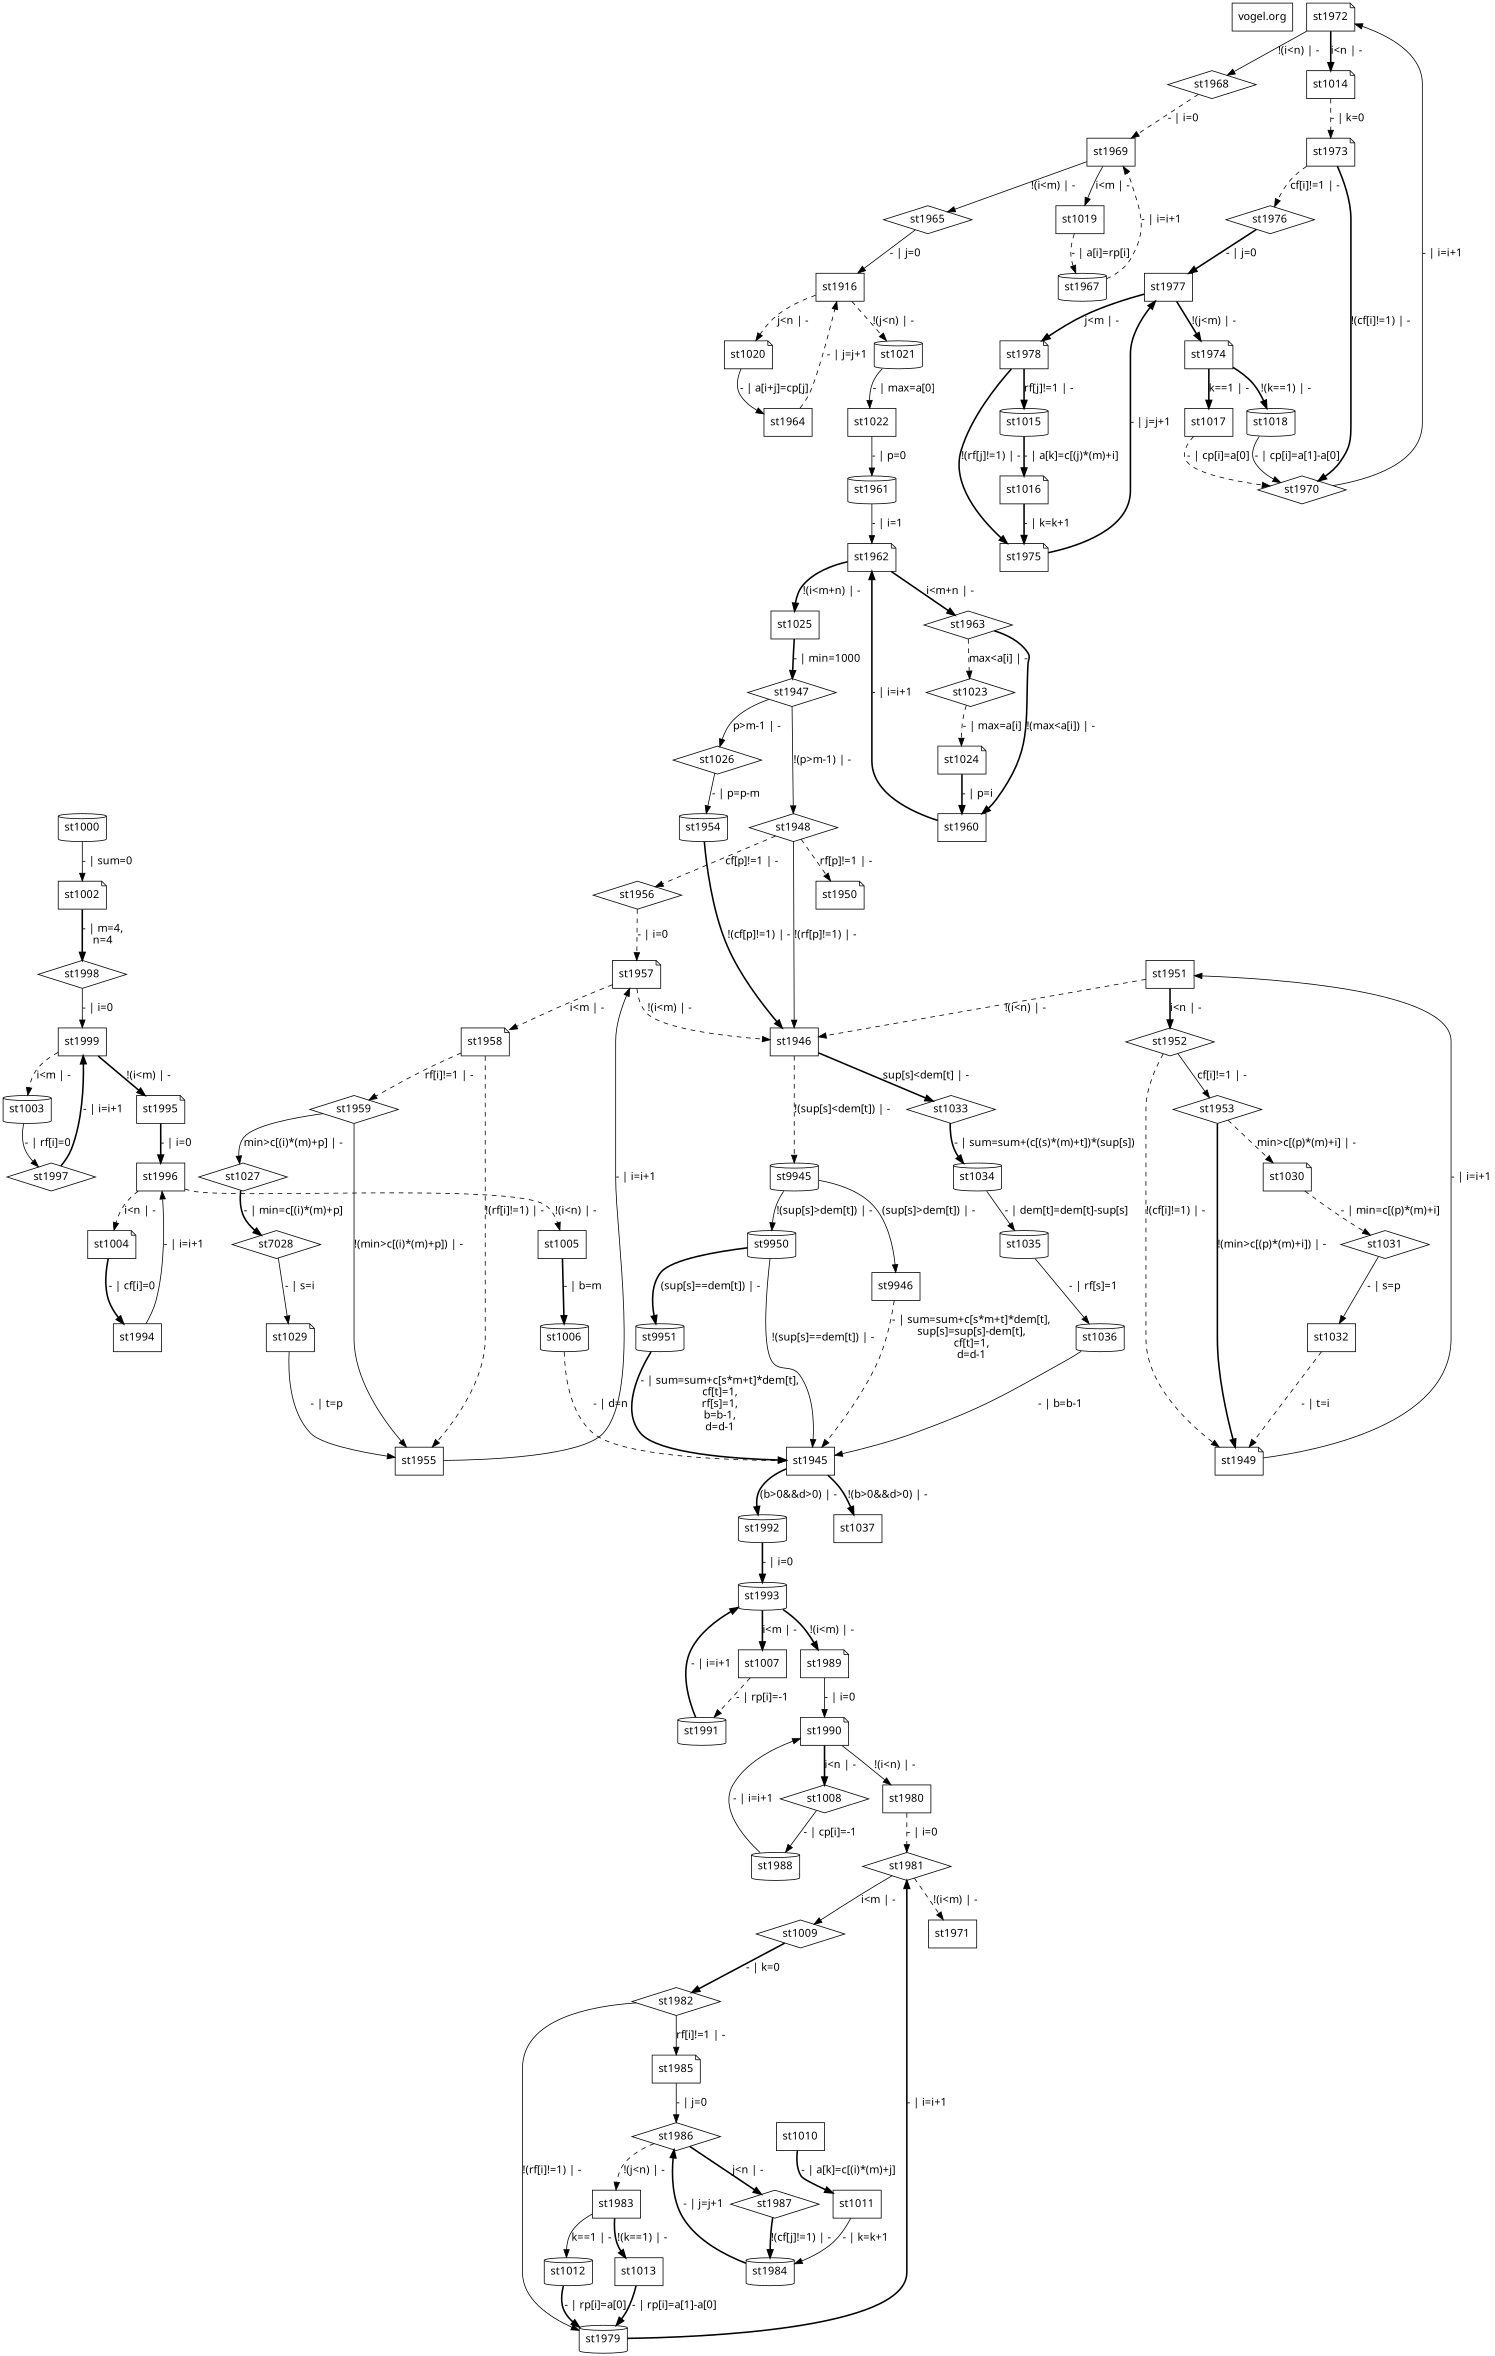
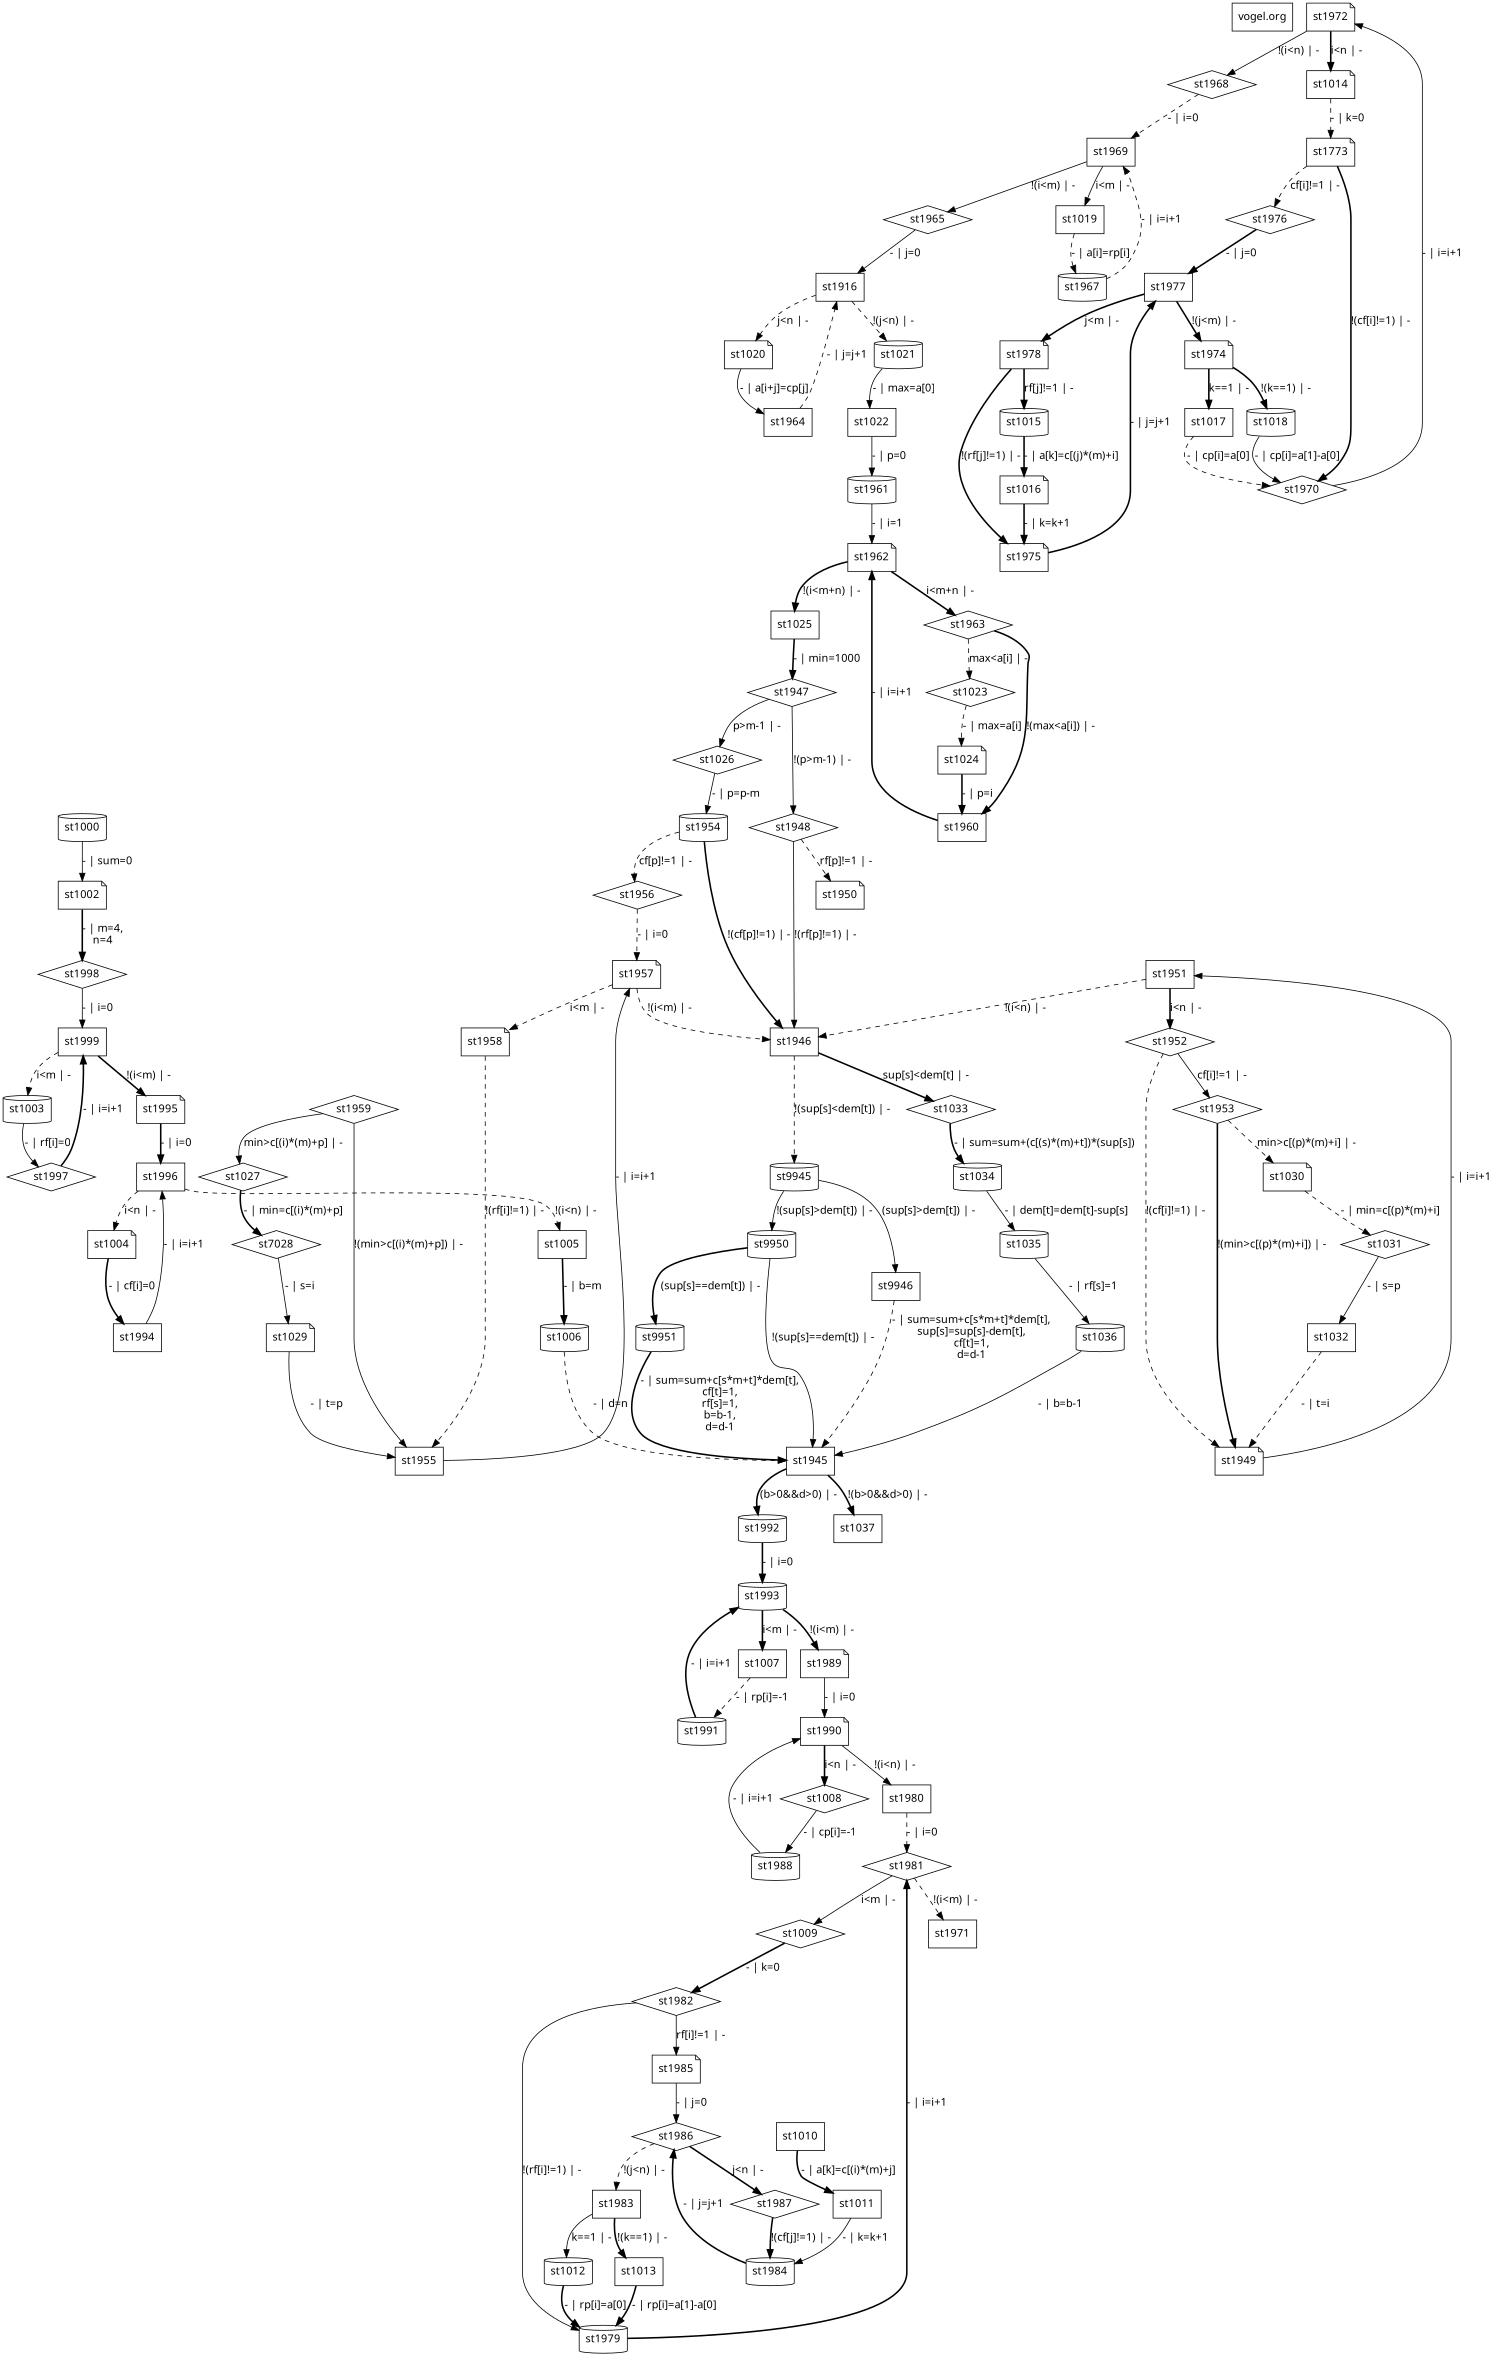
  digraph {
    fontname="Noto Sans"
    node [fontname="Noto Sans" shape=box]
    edge [fontname="Noto Sans" style=bold]
    "vogel.org"
    st1000 [shape=cylinder]
    st1002 [shape=note]
    st1998 [shape=diamond]
    st1999
    st1003 [shape=cylinder]
    st1995 [shape=note]
    st1997 [shape=diamond]
    st1996
    st1004 [shape=note]
    st1005
    st1994
    st1006 [shape=cylinder]
    st1945
    st1992 [shape=cylinder]
    st1037
    st1993 [shape=cylinder]
    st1007
    st1989 [shape=note]
    st1991 [shape=cylinder]
    st1990 [shape=note]
    st1008 [shape=diamond]
    st1980
    st1988 [shape=cylinder]
    st1981 [shape=diamond]
    st1009 [shape=diamond]
    st1971
    st1982 [shape=diamond]
    st1985 [shape=note]
    st1979 [shape=cylinder]
    st1972 [shape=note]
    st1014 [shape=note]
    st1968 [shape=diamond]
    st1986 [shape=diamond]
    st1987 [shape=diamond]
    st1983
    st1984 [shape=cylinder]
    st1012 [shape=cylinder]
    st1013
    st1010
    st1011
-   st1973 [shape=note]
+   st1973 [shape=note label=st1773]
    st1969
    st1976 [shape=diamond]
    st1970 [shape=diamond]
    st1019
    st1965 [shape=diamond]
    st1977
    st1978 [shape=note]
    st1974 [shape=note]
    st1015 [shape=cylinder]
    st1975 [shape=note]
    st1017
    st1018 [shape=cylinder]
    st1016 [shape=note]
    st1967 [shape=cylinder]
    n57 [label=st1916]
    st1020 [shape=note]
    st1021 [shape=cylinder]
    st1964
    st1022
    st1961 [shape=cylinder]
    st1962 [shape=note]
    st1963 [shape=diamond]
    st1025
    st1023 [shape=diamond]
    st1960
    st1947 [shape=diamond]
    st1024 [shape=note]
    st1026 [shape=diamond]
    st1948 [shape=diamond]
    st1954 [shape=cylinder]
    st1946
    st1950 [shape=note]
    st1956 [shape=diamond]
    st1033 [shape=diamond]
    st9945 [shape=cylinder]
    st1957 [shape=note]
    st1958 [shape=note]
    st1034 [shape=cylinder]
    st9946
    st9950 [shape=cylinder]
    st1959 [shape=diamond]
    st1955
    st1027 [shape=diamond]
    n86 [label=st7028 shape=diamond]
    st1029 [shape=note]
    st1951
    st1952 [shape=diamond]
    st1953 [shape=diamond]
    st1949 [shape=note]
    st1030 [shape=note]
    st1031 [shape=diamond]
    st1032
    st1035 [shape=cylinder]
    st9951 [shape=cylinder]
    st1036 [shape=cylinder]
    st1000 -> st1002 [label="- | sum=0" style=solid]
    st1002 -> st1998 [label="- | m=4,\nn=4"]
    st1998 -> st1999 [label="- | i=0" style=solid]
    st1999 -> st1003 [label="i<m | -" style=dashed]
    st1999 -> st1995 [label="!(i<m) | -"]
    st1003 -> st1997 [label="- | rf[i]=0" style=solid]
    st1995 -> st1996 [label="- | i=0"]
    st1997 -> st1999 [label="- | i=i+1"]
    st1996 -> st1004 [label="i<n | -" style=dashed]
    st1996 -> st1005 [label="!(i<n) | -" style=dashed]
    st1004 -> st1994 [label="- | cf[i]=0"]
    st1005 -> st1006 [label="- | b=m"]
    st1994 -> st1996 [label="- | i=i+1" style=solid]
    st1006 -> st1945 [label="- | d=n" style=dashed]
    st1945 -> st1992 [label="(b>0&&d>0) | -"]
    st1945 -> st1037 [label="!(b>0&&d>0) | -"]
    st1992 -> st1993 [label="- | i=0"]
    st1993 -> st1007 [label="i<m | -"]
    st1993 -> st1989 [label="!(i<m) | -"]
    st1007 -> st1991 [label="- | rp[i]=-1" style=dashed]
    st1989 -> st1990 [label="- | i=0" style=solid]
    st1991 -> st1993 [label="- | i=i+1"]
    st1990 -> st1008 [label="i<n | -"]
    st1990 -> st1980 [label="!(i<n) | -" style=solid]
    st1008 -> st1988 [label="- | cp[i]=-1" style=solid]
    st1980 -> st1981 [label="- | i=0" style=dashed]
    st1988 -> st1990 [label="- | i=i+1" style=solid]
    st1981 -> st1009 [label="i<m | -" style=solid]
    st1981 -> st1971 [label="!(i<m) | -" style=dashed]
    st1009 -> st1982 [label="- | k=0"]
    st1982 -> st1985 [label="rf[i]!=1 | -" style=solid]
    st1982 -> st1979 [label="!(rf[i]!=1) | -" style=solid]
    st1985 -> st1986 [label="- | j=0" style=solid]
    st1979 -> st1981 [label="- | i=i+1"]
    st1972 -> st1014 [label="i<n | -"]
    st1972 -> st1968 [label="!(i<n) | -" style=solid]
    st1014 -> st1973 [label="- | k=0" style=dashed]
    st1968 -> st1969 [label="- | i=0" style=dashed]
    st1986 -> st1987 [label="j<n | -"]
    st1986 -> st1983 [label="!(j<n) | -" style=dashed]
    st1987 -> st1984 [label="!(cf[j]!=1) | -"]
    st1983 -> st1012 [label="k==1 | -" style=solid]
    st1983 -> st1013 [label="!(k==1) | -"]
    st1984 -> st1986 [label="- | j=j+1"]
    st1012 -> st1979 [label="- | rp[i]=a[0]"]
    st1013 -> st1979 [label="- | rp[i]=a[1]-a[0]"]
    st1010 -> st1011 [label="- | a[k]=c[(i)*(m)+j]"]
    st1011 -> st1984 [label="- | k=k+1" style=solid]
    st1973 -> st1976 [label="cf[i]!=1 | -" style=dashed]
    st1973 -> st1970 [label="!(cf[i]!=1) | -"]
    st1969 -> st1019 [label="i<m | -" style=solid]
    st1969 -> st1965 [label="!(i<m) | -" style=solid]
    st1976 -> st1977 [label="- | j=0"]
    st1970 -> st1972 [label="- | i=i+1" style=solid]
    st1019 -> st1967 [label="- | a[i]=rp[i]" style=dashed]
    st1965 -> n57 [label="- | j=0" style=solid]
    st1977 -> st1978 [label="j<m | -"]
    st1977 -> st1974 [label="!(j<m) | -"]
    st1978 -> st1015 [label="rf[j]!=1 | -"]
    st1978 -> st1975 [label="!(rf[j]!=1) | -"]
    st1974 -> st1017 [label="k==1 | -"]
    st1974 -> st1018 [label="!(k==1) | -"]
    st1015 -> st1016 [label="- | a[k]=c[(j)*(m)+i]"]
    st1975 -> st1977 [label="- | j=j+1"]
    st1017 -> st1970 [label="- | cp[i]=a[0]" style=dashed]
    st1018 -> st1970 [label="- | cp[i]=a[1]-a[0]" style=solid]
    st1016 -> st1975 [label="- | k=k+1"]
    st1967 -> st1969 [label="- | i=i+1" style=dashed]
    n57 -> st1020 [label="j<n | -" style=dashed]
    n57 -> st1021 [label="!(j<n) | -" style=dashed]
    st1020 -> st1964 [label="- | a[i+j]=cp[j]" style=solid]
    st1021 -> st1022 [label="- | max=a[0]" style=solid]
    st1964 -> n57 [label="- | j=j+1" style=dashed]
    st1022 -> st1961 [label="- | p=0" style=solid]
    st1961 -> st1962 [label="- | i=1" style=solid]
    st1962 -> st1963 [label="i<m+n | -"]
    st1962 -> st1025 [label="!(i<m+n) | -"]
    st1963 -> st1023 [label="max<a[i] | -" style=dashed]
    st1963 -> st1960 [label="!(max<a[i]) | -"]
    st1025 -> st1947 [label="- | min=1000"]
    st1023 -> st1024 [label="- | max=a[i]" style=dashed]
    st1960 -> st1962 [label="- | i=i+1"]
    st1947 -> st1026 [label="p>m-1 | -" style=solid]
    st1947 -> st1948 [label="!(p>m-1) | -" style=solid]
    st1024 -> st1960 [label="- | p=i"]
    st1026 -> st1954 [label="- | p=p-m" style=solid]
    st1948 -> st1946 [label="!(rf[p]!=1) | -" style=solid]
    st1948 -> st1950 [label="rf[p]!=1 | -" style=dashed]
    st1954 -> st1946 [label="!(cf[p]!=1) | -"]
-   st1948 -> st1956 [label="cf[p]!=1 | -" style=dashed]
+   st1954 -> st1956 [label="cf[p]!=1 | -" style=dashed]
    st1946 -> st1033 [label="sup[s]<dem[t] | -"]
    st1946 -> st9945 [label="!(sup[s]<dem[t]) | -" style=dashed]
    st1956 -> st1957 [label="- | i=0" style=dashed]
    st1033 -> st1034 [label="- | sum=sum+(c[(s)*(m)+t])*(sup[s])"]
    st9945 -> st9946 [label="(sup[s]>dem[t]) | -" style=solid]
    st9945 -> st9950 [label="!(sup[s]>dem[t]) | -" style=solid]
    st1957 -> st1946 [label="!(i<m) | -" style=dashed]
    st1957 -> st1958 [label="i<m | -" style=dashed]
-   st1958 -> st1959 [label="rf[i]!=1 | -" style=dashed]
    st1958 -> st1955 [label="!(rf[i]!=1) | -" style=dashed]
    st1034 -> st1035 [label="- | dem[t]=dem[t]-sup[s]" style=solid]
    st9946 -> st1945 [label="- | sum=sum+c[s*m+t]*dem[t],\nsup[s]=sup[s]-dem[t],\ncf[t]=1,\nd=d-1" style=dashed]
    st9950 -> st1945 [label="!(sup[s]==dem[t]) | -" style=solid]
    st9950 -> st9951 [label="(sup[s]==dem[t]) | -"]
    st1959 -> st1955 [label="!(min>c[(i)*(m)+p]) | -" style=solid]
    st1959 -> st1027 [label="min>c[(i)*(m)+p] | -" style=solid]
    st1955 -> st1957 [label="- | i=i+1" style=solid]
    st1027 -> n86 [label="- | min=c[(i)*(m)+p]"]
    n86 -> st1029 [label="- | s=i" style=solid]
    st1029 -> st1955 [label="- | t=p" style=solid]
    st1951 -> st1946 [label="!(i<n) | -" style=dashed]
    st1951 -> st1952 [label="i<n | -"]
    st1952 -> st1953 [label="cf[i]!=1 | -" style=solid]
    st1952 -> st1949 [label="!(cf[i]!=1) | -" style=dashed]
    st1953 -> st1949 [label="!(min>c[(p)*(m)+i]) | -"]
    st1953 -> st1030 [label="min>c[(p)*(m)+i] | -" style=dashed]
    st1949 -> st1951 [label="- | i=i+1" style=solid]
    st1030 -> st1031 [label="- | min=c[(p)*(m)+i]" style=dashed]
    st1031 -> st1032 [label="- | s=p" style=solid]
    st1032 -> st1949 [label="- | t=i" style=dashed]
    st1035 -> st1036 [label="- | rf[s]=1" style=solid]
    st9951 -> st1945 [label="- | sum=sum+c[s*m+t]*dem[t],\ncf[t]=1,\nrf[s]=1,\nb=b-1,\nd=d-1"]
    st1036 -> st1945 [label="- | b=b-1" style=solid]
  }
